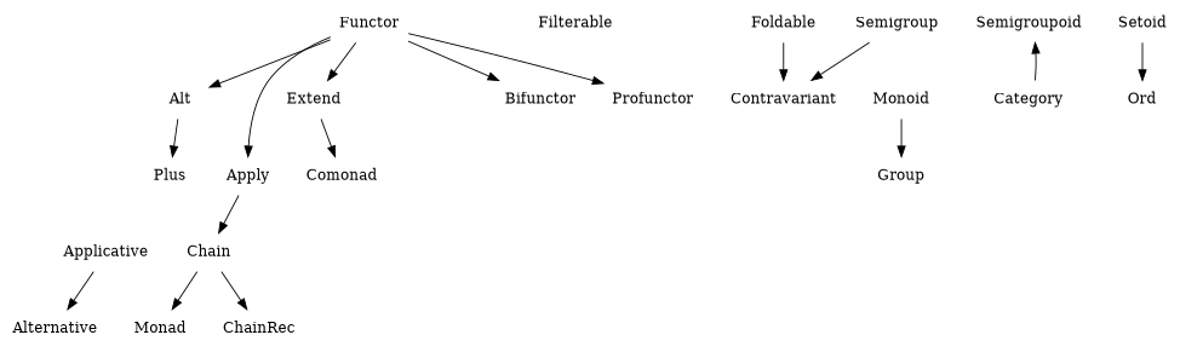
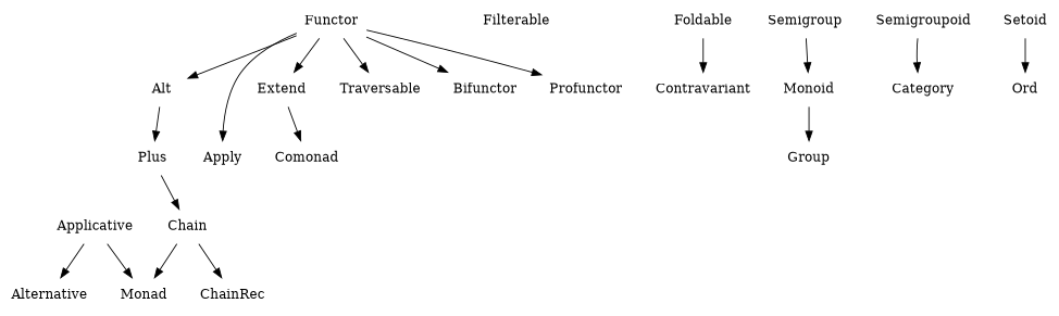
  digraph {
    node [shape=plaintext]
    Alt
    Plus
    Applicative
    Alternative
    Monad
    Apply
    Chain
    ChainRec
    Extend
    Comonad
    Filterable
    Foldable
    Contravariant
    Functor
+   Traversable
    Bifunctor
    Profunctor
    Monoid
    Group
    Semigroup
    Semigroupoid
    Category
    Setoid
    Ord
    Alt -> Plus
    Applicative -> Alternative
-   Apply -> Chain
+   Applicative -> Monad
+   Plus -> Chain
    Chain -> Monad
    Chain -> ChainRec
    Extend -> Comonad
    Foldable -> Contravariant
    Functor -> Alt
    Functor -> Apply
    Functor -> Extend
+   Functor -> Traversable
    Functor -> Bifunctor
    Functor -> Profunctor
    Monoid -> Group
-   Semigroup -> Contravariant
-   Category -> Semigroupoid
+   Semigroup -> Monoid
+   Semigroupoid -> Category
    Setoid -> Ord
  }
